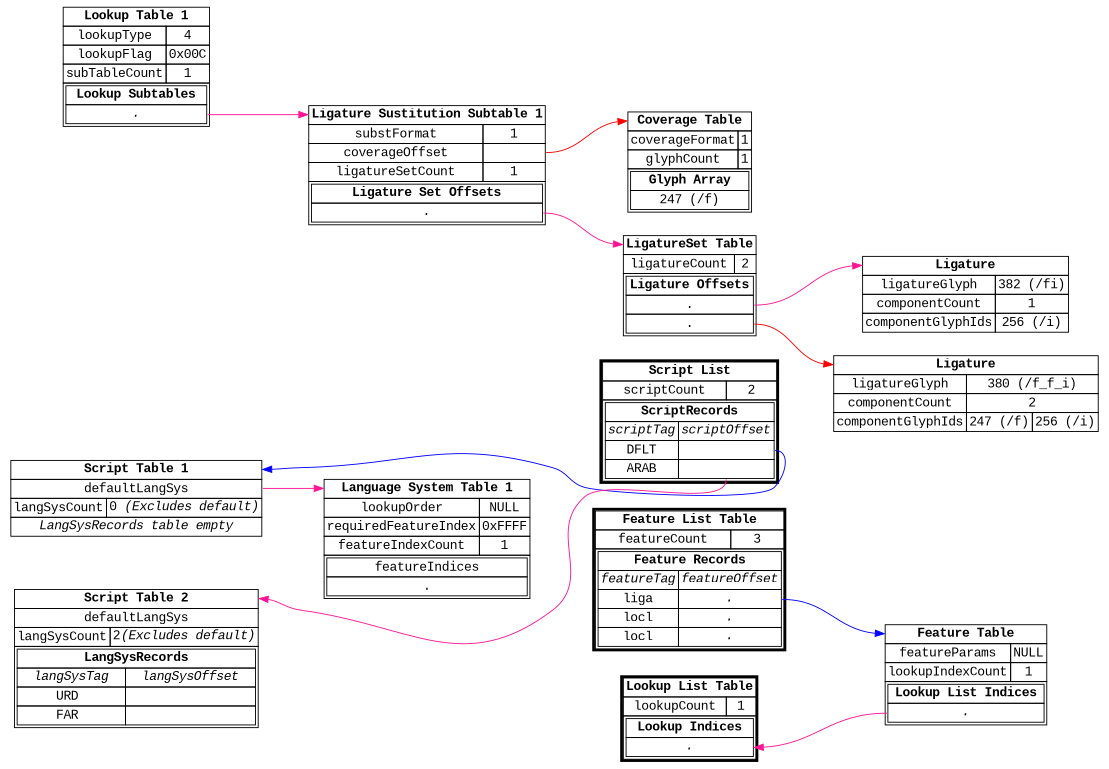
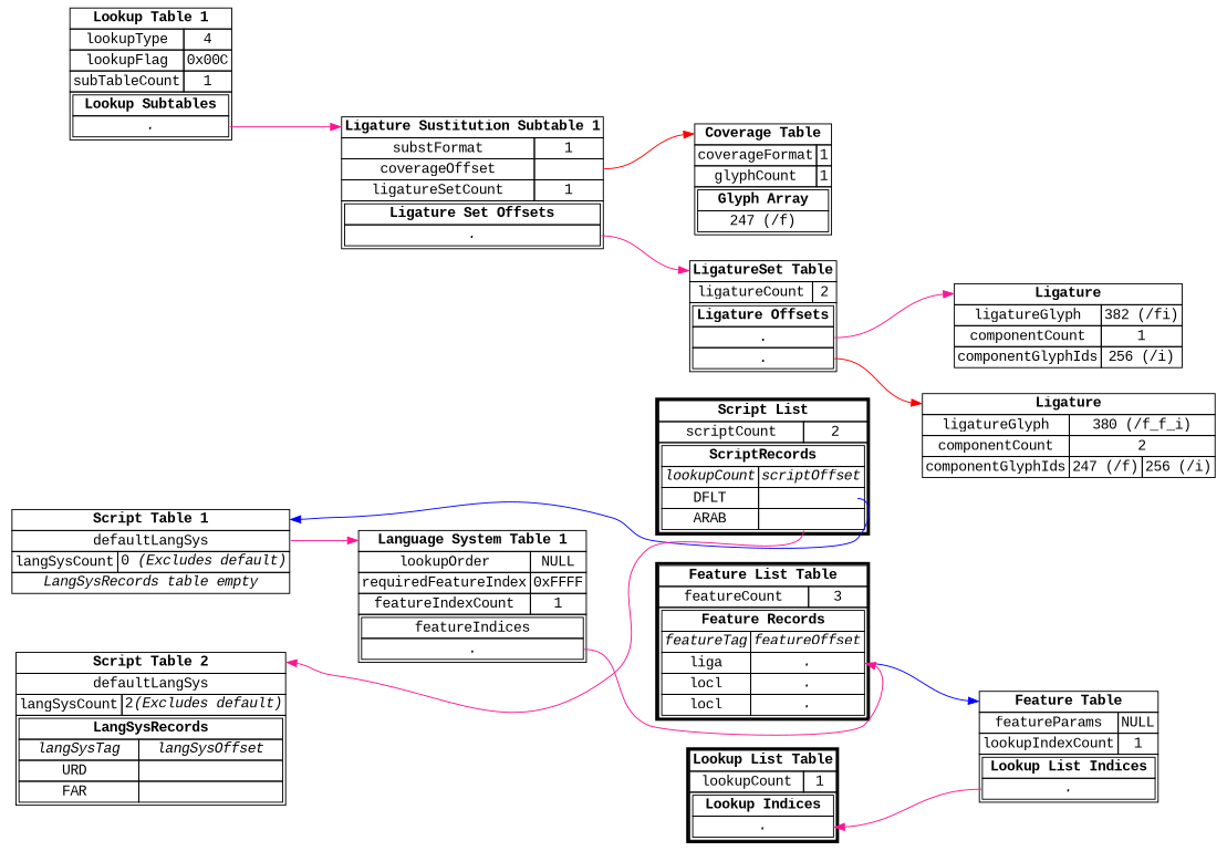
  digraph {
    fontname="Liberation Mono"
    rankdir=LR
    splines=true
    node [fontname="Liberation Mono" shape=plaintext]
    edge [fontname="Liberation Mono" headport=head color=deeppink]
    n1 [label=< <TABLE BORDER="0" CELLBORDER="1" CELLSPACING="0">   <TR><TD COLSPAN="2" PORT="head"><B>Script Table 1</B></TD></TR>   <TR><TD COLSPAN="2" PORT="defaultLangSys">defaultLangSys</TD></TR>   <TR><TD>langSysCount</TD><TD>0 <I>(Excludes default)</I></TD></TR>   <TR><TD COLSPAN="2"><I>LangSysRecords table empty</I></TD></TR> </TABLE> >]
    n2 [label=< <TABLE BORDER="0" CELLBORDER="1" CELLSPACING="0">    <TR><TD COLSPAN="2" PORT="head"><B>Script Table 2</B></TD></TR>   <TR><TD COLSPAN="2" PORT="defaultLangSys2">defaultLangSys</TD></TR>   <TR><TD>langSysCount</TD><TD>2<I>(Excludes default)</I></TD></TR>   <TR><TD COLSPAN="2">     <TABLE BORDER="0" CELLBORDER="1" CELLSPACING="0">       <TR><TD COLSPAN="2"><B>LangSysRecords</B></TD></TR>       <tr><TD><I>langSysTag</I></TD><TD><I>langSysOffset</I></TD></tr>       <tr><TD>URD </TD><TD  PORT="urd"></TD></tr>       <tr><TD>FAR </TD><TD PORT="far"></TD></tr>     </TABLE>   </TD></TR> </TABLE> >]
    n3 [label=< <TABLE BORDER="3" CELLBORDER="1" CELLSPACING="0">   <TR><TD COLSPAN="2"><B>Feature List Table</B></TD></TR>   <TR><TD>featureCount</TD><TD>3</TD></TR>     <TR><TD COLSPAN="2">     <TABLE BORDER="0" CELLBORDER="1" CELLSPACING="0">       <TR><TD COLSPAN="2"><B>Feature Records</B></TD></TR>       <tr><TD><I>featureTag</I></TD><TD><I>featureOffset</I></TD></tr>       <tr><TD PORT="liga">liga</TD><TD PORT="ligaOff"><I>.</I></TD></tr>       <tr><TD PORT="locl1">locl</TD><TD><I>.</I></TD></tr>       <tr><TD PORT="locl2">locl</TD><TD><I>.</I></TD></tr>     </TABLE>   </TD></TR> </TABLE> >]
    n4 [label=< <TABLE BORDER="3" CELLBORDER="1" CELLSPACING="0">   <TR><TD COLSPAN="2" PORT="head"><B>Lookup List Table</B></TD></TR>   <TR><TD>lookupCount</TD><TD>1</TD></TR>     <TR><TD COLSPAN="2">     <TABLE BORDER="0" CELLBORDER="1" CELLSPACING="0">       <TR><TD><B>Lookup Indices</B></TD></TR>       <tr><td PORT="ll1"><I>.</I></td></tr>     </TABLE>   </TD></TR> </TABLE> >]
-   n5 [label=< <TABLE BORDER="3" CELLBORDER="1" CELLSPACING="0">   <TR><TD COLSPAN="2"><B>Script List</B></TD></TR>   <TR><TD>scriptCount</TD><TD>2</TD></TR>   <TR><TD COLSPAN="2">     <TABLE BORDER="0" CELLBORDER="1" CELLSPACING="0">       <TR><TD COLSPAN="2"><B>ScriptRecords</B></TD></TR>       <TR><TD><I>scriptTag</I></TD><TD><I>scriptOffset</I></TD></TR>       <TR><TD>DFLT</TD><TD PORT="dflt"></TD></TR>       <TR><TD>ARAB</TD><TD PORT="arab"></TD></TR>     </TABLE>   </TD></TR> </TABLE>     >]
+   n5 [label=< <TABLE BORDER="3" CELLBORDER="1" CELLSPACING="0">   <TR><TD COLSPAN="2"><B>Script List</B></TD></TR>   <TR><TD>scriptCount</TD><TD>2</TD></TR>   <TR><TD COLSPAN="2">     <TABLE BORDER="0" CELLBORDER="1" CELLSPACING="0">       <TR><TD COLSPAN="2"><B>ScriptRecords</B></TD></TR>       <TR><TD><I>lookupCount</I></TD><TD><I>scriptOffset</I></TD></TR>       <TR><TD>DFLT</TD><TD PORT="dflt"></TD></TR>       <TR><TD>ARAB</TD><TD PORT="arab"></TD></TR>     </TABLE>   </TD></TR> </TABLE>     >]
    n6 [label=< <TABLE BORDER="0" CELLBORDER="1" CELLSPACING="0">   <TR><TD COLSPAN="2" PORT="head"><B>Language System Table 1</B></TD></TR>   <TR><TD>lookupOrder</TD><TD>NULL</TD></TR>   <TR><TD>requiredFeatureIndex</TD><TD>0xFFFF</TD></TR>   <TR><TD>featureIndexCount</TD><TD>1</TD></TR>     <TR><TD COLSPAN="2">     <TABLE BORDER="0" CELLBORDER="1" CELLSPACING="0">       <TR><TD>featureIndices</TD></TR>       <tr><TD PORT="featureList">.</TD></tr>     </TABLE>   </TD></TR> </TABLE>   >]
    n7 [label=< <TABLE BORDER="0" CELLBORDER="1" CELLSPACING="0">   <TR><TD COLSPAN="2" PORT="head"><B>Feature Table</B></TD></TR>   <TR><TD>featureParams</TD><TD>NULL</TD></TR>   <TR><TD>lookupIndexCount</TD><TD>1</TD></TR>     <TR><TD COLSPAN="2">     <TABLE BORDER="0" CELLBORDER="1" CELLSPACING="0">       <TR><TD><B>Lookup List Indices</B></TD></TR>       <tr><td PORT="index1"><I>.</I></td></tr>     </TABLE>   </TD></TR> </TABLE> >]
    n8 [label=< <TABLE BORDER="0" CELLBORDER="1" CELLSPACING="0">   <TR><TD COLSPAN="2" PORT="head"><B>Lookup Table 1</B></TD></TR>   <TR><TD>lookupType</TD><TD>4</TD></TR>   <TR><TD>lookupFlag</TD><TD>0x00C</TD></TR>   <TR><TD>subTableCount</TD><TD>1</TD></TR>     <TR><TD COLSPAN="2">     <TABLE BORDER="0" CELLBORDER="1" CELLSPACING="0">       <TR><TD><B>Lookup Subtables</B></TD></TR>       <tr><td PORT="ll1s"><I>.</I></td></tr>     </TABLE>   </TD></TR> </TABLE> >]
    n9 [label=< <TABLE BORDER="0" CELLBORDER="1" CELLSPACING="0">   <TR><TD COLSPAN="2" PORT="head"><B>Ligature Sustitution Subtable 1</B></TD></TR>   <TR><TD>substFormat</TD><TD>1</TD></TR>   <TR><TD>coverageOffset</TD><TD PORT="coverage"></TD></TR>   <TR><TD>ligatureSetCount</TD><TD>1</TD></TR>     <TR><TD COLSPAN="2">     <TABLE BORDER="0" CELLBORDER="1" CELLSPACING="0">       <TR><TD><B>Ligature Set Offsets</B></TD></TR>       <tr><td PORT="ligsetoff1"><I>.</I></td></tr>     </TABLE>   </TD></TR> </TABLE> >]
    n10 [label=< <TABLE BORDER="0" CELLBORDER="1" CELLSPACING="0">   <TR><TD COLSPAN="2" PORT="head"><B>Coverage Table</B></TD></TR>   <TR><TD>coverageFormat</TD><TD>1</TD></TR>   <TR><TD>glyphCount</TD><TD>1</TD></TR>     <TR><TD COLSPAN="2">     <TABLE BORDER="0" CELLBORDER="1" CELLSPACING="0">       <TR><TD><B>Glyph Array</B></TD></TR>       <tr><td>247 (/f)</td></tr>     </TABLE>   </TD></TR> </TABLE> >]
    n11 [label=< <TABLE BORDER="0" CELLBORDER="1" CELLSPACING="0">   <TR><TD COLSPAN="2" PORT="head"><B>LigatureSet Table</B></TD></TR>   <TR><TD>ligatureCount</TD><TD>2</TD></TR>     <TR><TD COLSPAN="2">     <TABLE BORDER="0" CELLBORDER="1" CELLSPACING="0">       <TR><TD><B>Ligature Offsets</B></TD></TR>       <tr><td PORT="fiLigature">.</td></tr>       <tr><td PORT="ffiLigature">.</td></tr>     </TABLE>   </TD></TR> </TABLE> >]
    n12 [label=< <TABLE BORDER="0" CELLBORDER="1" CELLSPACING="0">   <TR><TD COLSPAN="2" PORT="head"><B>Ligature</B></TD></TR>   <TR><TD>ligatureGlyph</TD><TD>382 (/fi)</TD></TR>   <TR><TD>componentCount</TD><TD>1</TD></TR>   <TR><TD>componentGlyphIds</TD><TD>256 (/i)</TD></TR> </TABLE> >]
    n13 [label=< <TABLE BORDER="0" CELLBORDER="1" CELLSPACING="0">   <TR><TD COLSPAN="3" PORT="head"><B>Ligature</B></TD></TR>   <TR><TD>ligatureGlyph</TD><TD COLSPAN="2">380 (/f_f_i)</TD></TR>   <TR><TD>componentCount</TD><TD COLSPAN="2">2</TD></TR>   <TR><TD>componentGlyphIds</TD><td>247 (/f)</td><TD>256 (/i)</TD></TR> </TABLE> >]
    subgraph sub_1 {
      rank=same
      n1
      n2
    }
    subgraph sub_2 {
      rank=same
      n3
      n4
    }
    subgraph sub_3 {
      rank=same
      n3
      n5
    }
    n1 -> n2 [style=invis color=""]
    n1 -> n6 [tailport=defaultLangSys weight=5]
    n3 -> n4 [style=invis color=""]
    n3 -> n7 [color=blue tailport=ligaOff]
    n5 -> n1 [color=blue tailport=dflt weight=1]
    n5 -> n2 [tailport=arab weight=1]
    n5 -> n3 [style=invis color=""]
+   n6 -> n3 [headport=ligaOff tailport=featureList]
    n7 -> n4 [headport=ll1 tailport=index1]
    n8 -> n9 [tailport=ll1s]
    n9 -> n10 [color=red tailport=coverage]
    n9 -> n11 [tailport=ligsetoff1]
    n11 -> n12 [tailport=fiLigature]
    n11 -> n13 [color=red tailport=ffiLigature]
  }
